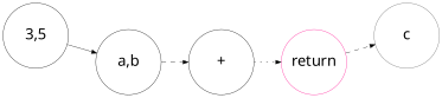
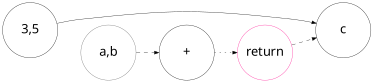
  digraph {
    fontcolor=black
    fontname="HelveticaNeue-Thin"
    fontsize=20
    rankdir=LR
    node [color=black fixedsize=true fontcolor=black fontname="HelveticaNeue-Thin" fontsize=20 penwidth=0.5 shape=circle]
    edge [arrowsize=0.7 fontcolor=black fontname="HelveticaNeue-Thin" fontsize=20 penwidth=0.5 splines=line style=dashed]
    n1 [height=1.2 label="+" width=1.2]
    return [color=deeppink height=1.2 width=1.2]
-   c [color=gray40 height=1.2 width=1.2]
-   n4 [height=1.2 label="a,b" width=1.2]
+   c [height=1.2 width=1.2]
+   n4 [color=gray40 height=1.2 label="a,b" width=1.2]
    n5 [height=1.2 label="3,5" width=1.2]
    n1 -> return [style=dotted]
    return -> c
    n4 -> n1
-   n5 -> n4 [style=solid]
+   n5 -> c [style=solid]
  }
